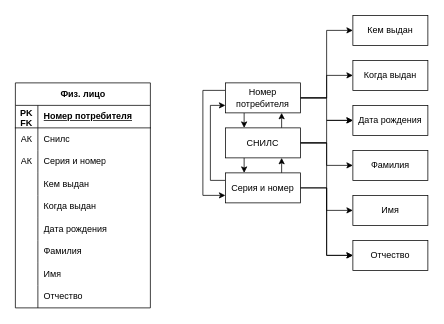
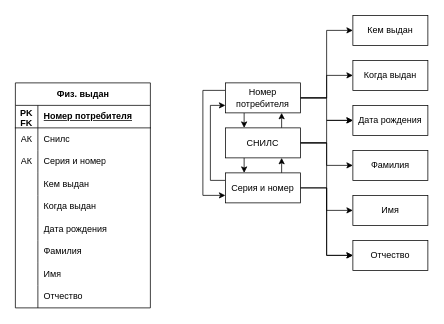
  <mxCell id="0" />
  <mxCell id="1" parent="0" />
- <mxCell id="2" value="Физ. лицо" style="shape=table;startSize=30;container=1;collapsible=1;childLayout=tableLayout;fixedRows=1;rowLines=0;fontStyle=1;align=center;resizeLast=1;html=1;" vertex="1" parent="1"><mxGeometry x="20" y="110" width="180" height="300" as="geometry" /></mxCell>
+ <mxCell id="2" value="Физ. выдан" style="shape=table;startSize=30;container=1;collapsible=1;childLayout=tableLayout;fixedRows=1;rowLines=0;fontStyle=1;align=center;resizeLast=1;html=1;" vertex="1" parent="1"><mxGeometry x="20" y="110" width="180" height="300" as="geometry" /></mxCell>
  <mxCell id="3" value="" style="shape=tableRow;horizontal=0;startSize=0;swimlaneHead=0;swimlaneBody=0;fillColor=none;collapsible=0;dropTarget=0;points=[[0,0.5],[1,0.5]];portConstraint=eastwest;top=0;left=0;right=0;bottom=1;" vertex="1" parent="2"><mxGeometry y="30" width="180" height="30" as="geometry" /></mxCell>
  <mxCell id="4" value="PK FK" style="shape=partialRectangle;connectable=0;fillColor=none;top=0;left=0;bottom=0;right=0;fontStyle=1;overflow=hidden;whiteSpace=wrap;html=1;" vertex="1" parent="3"><mxGeometry width="30" height="30" as="geometry"><mxRectangle width="30" height="30" as="alternateBounds" /></mxGeometry></mxCell>
  <mxCell id="5" value="Номер потребителя" style="shape=partialRectangle;connectable=0;fillColor=none;top=0;left=0;bottom=0;right=0;align=left;spacingLeft=6;fontStyle=5;overflow=hidden;whiteSpace=wrap;html=1;" vertex="1" parent="3"><mxGeometry x="30" width="150" height="30" as="geometry"><mxRectangle width="150" height="30" as="alternateBounds" /></mxGeometry></mxCell>
  <mxCell id="6" value="" style="shape=tableRow;horizontal=0;startSize=0;swimlaneHead=0;swimlaneBody=0;fillColor=none;collapsible=0;dropTarget=0;points=[[0,0.5],[1,0.5]];portConstraint=eastwest;top=0;left=0;right=0;bottom=0;" vertex="1" parent="2"><mxGeometry y="60" width="180" height="30" as="geometry" /></mxCell>
  <mxCell id="7" value="АК" style="shape=partialRectangle;connectable=0;fillColor=none;top=0;left=0;bottom=0;right=0;editable=1;overflow=hidden;whiteSpace=wrap;html=1;" vertex="1" parent="6"><mxGeometry width="30" height="30" as="geometry"><mxRectangle width="30" height="30" as="alternateBounds" /></mxGeometry></mxCell>
  <mxCell id="8" value="Снилс" style="shape=partialRectangle;connectable=0;fillColor=none;top=0;left=0;bottom=0;right=0;align=left;spacingLeft=6;overflow=hidden;whiteSpace=wrap;html=1;" vertex="1" parent="6"><mxGeometry x="30" width="150" height="30" as="geometry"><mxRectangle width="150" height="30" as="alternateBounds" /></mxGeometry></mxCell>
  <mxCell id="9" value="" style="shape=tableRow;horizontal=0;startSize=0;swimlaneHead=0;swimlaneBody=0;fillColor=none;collapsible=0;dropTarget=0;points=[[0,0.5],[1,0.5]];portConstraint=eastwest;top=0;left=0;right=0;bottom=0;" vertex="1" parent="2"><mxGeometry y="90" width="180" height="30" as="geometry" /></mxCell>
  <mxCell id="10" value="АК" style="shape=partialRectangle;connectable=0;fillColor=none;top=0;left=0;bottom=0;right=0;editable=1;overflow=hidden;whiteSpace=wrap;html=1;" vertex="1" parent="9"><mxGeometry width="30" height="30" as="geometry"><mxRectangle width="30" height="30" as="alternateBounds" /></mxGeometry></mxCell>
  <mxCell id="11" value="Серия и номер" style="shape=partialRectangle;connectable=0;fillColor=none;top=0;left=0;bottom=0;right=0;align=left;spacingLeft=6;overflow=hidden;whiteSpace=wrap;html=1;" vertex="1" parent="9"><mxGeometry x="30" width="150" height="30" as="geometry"><mxRectangle width="150" height="30" as="alternateBounds" /></mxGeometry></mxCell>
  <mxCell id="12" style="shape=tableRow;horizontal=0;startSize=0;swimlaneHead=0;swimlaneBody=0;fillColor=none;collapsible=0;dropTarget=0;points=[[0,0.5],[1,0.5]];portConstraint=eastwest;top=0;left=0;right=0;bottom=0;" vertex="1" parent="2"><mxGeometry y="120" width="180" height="30" as="geometry" /></mxCell>
  <mxCell id="13" style="shape=partialRectangle;connectable=0;fillColor=none;top=0;left=0;bottom=0;right=0;editable=1;overflow=hidden;whiteSpace=wrap;html=1;" vertex="1" parent="12"><mxGeometry width="30" height="30" as="geometry"><mxRectangle width="30" height="30" as="alternateBounds" /></mxGeometry></mxCell>
  <mxCell id="14" value="Кем выдан" style="shape=partialRectangle;connectable=0;fillColor=none;top=0;left=0;bottom=0;right=0;align=left;spacingLeft=6;overflow=hidden;whiteSpace=wrap;html=1;" vertex="1" parent="12"><mxGeometry x="30" width="150" height="30" as="geometry"><mxRectangle width="150" height="30" as="alternateBounds" /></mxGeometry></mxCell>
  <mxCell id="15" style="shape=tableRow;horizontal=0;startSize=0;swimlaneHead=0;swimlaneBody=0;fillColor=none;collapsible=0;dropTarget=0;points=[[0,0.5],[1,0.5]];portConstraint=eastwest;top=0;left=0;right=0;bottom=0;" vertex="1" parent="2"><mxGeometry y="150" width="180" height="30" as="geometry" /></mxCell>
  <mxCell id="16" style="shape=partialRectangle;connectable=0;fillColor=none;top=0;left=0;bottom=0;right=0;editable=1;overflow=hidden;whiteSpace=wrap;html=1;" vertex="1" parent="15"><mxGeometry width="30" height="30" as="geometry"><mxRectangle width="30" height="30" as="alternateBounds" /></mxGeometry></mxCell>
  <mxCell id="17" value="Когда выдан" style="shape=partialRectangle;connectable=0;fillColor=none;top=0;left=0;bottom=0;right=0;align=left;spacingLeft=6;overflow=hidden;whiteSpace=wrap;html=1;" vertex="1" parent="15"><mxGeometry x="30" width="150" height="30" as="geometry"><mxRectangle width="150" height="30" as="alternateBounds" /></mxGeometry></mxCell>
  <mxCell id="18" style="shape=tableRow;horizontal=0;startSize=0;swimlaneHead=0;swimlaneBody=0;fillColor=none;collapsible=0;dropTarget=0;points=[[0,0.5],[1,0.5]];portConstraint=eastwest;top=0;left=0;right=0;bottom=0;" vertex="1" parent="2"><mxGeometry y="180" width="180" height="30" as="geometry" /></mxCell>
  <mxCell id="19" style="shape=partialRectangle;connectable=0;fillColor=none;top=0;left=0;bottom=0;right=0;editable=1;overflow=hidden;whiteSpace=wrap;html=1;" vertex="1" parent="18"><mxGeometry width="30" height="30" as="geometry"><mxRectangle width="30" height="30" as="alternateBounds" /></mxGeometry></mxCell>
  <mxCell id="20" value="Дата рождения" style="shape=partialRectangle;connectable=0;fillColor=none;top=0;left=0;bottom=0;right=0;align=left;spacingLeft=6;overflow=hidden;whiteSpace=wrap;html=1;" vertex="1" parent="18"><mxGeometry x="30" width="150" height="30" as="geometry"><mxRectangle width="150" height="30" as="alternateBounds" /></mxGeometry></mxCell>
  <mxCell id="21" value="" style="shape=tableRow;horizontal=0;startSize=0;swimlaneHead=0;swimlaneBody=0;fillColor=none;collapsible=0;dropTarget=0;points=[[0,0.5],[1,0.5]];portConstraint=eastwest;top=0;left=0;right=0;bottom=0;" vertex="1" parent="2"><mxGeometry y="210" width="180" height="30" as="geometry" /></mxCell>
  <mxCell id="22" value="" style="shape=partialRectangle;connectable=0;fillColor=none;top=0;left=0;bottom=0;right=0;editable=1;overflow=hidden;whiteSpace=wrap;html=1;" vertex="1" parent="21"><mxGeometry width="30" height="30" as="geometry"><mxRectangle width="30" height="30" as="alternateBounds" /></mxGeometry></mxCell>
  <mxCell id="23" value="Фамилия" style="shape=partialRectangle;connectable=0;fillColor=none;top=0;left=0;bottom=0;right=0;align=left;spacingLeft=6;overflow=hidden;whiteSpace=wrap;html=1;" vertex="1" parent="21"><mxGeometry x="30" width="150" height="30" as="geometry"><mxRectangle width="150" height="30" as="alternateBounds" /></mxGeometry></mxCell>
  <mxCell id="24" style="shape=tableRow;horizontal=0;startSize=0;swimlaneHead=0;swimlaneBody=0;fillColor=none;collapsible=0;dropTarget=0;points=[[0,0.5],[1,0.5]];portConstraint=eastwest;top=0;left=0;right=0;bottom=0;" vertex="1" parent="2"><mxGeometry y="240" width="180" height="30" as="geometry" /></mxCell>
  <mxCell id="25" style="shape=partialRectangle;connectable=0;fillColor=none;top=0;left=0;bottom=0;right=0;editable=1;overflow=hidden;whiteSpace=wrap;html=1;" vertex="1" parent="24"><mxGeometry width="30" height="30" as="geometry"><mxRectangle width="30" height="30" as="alternateBounds" /></mxGeometry></mxCell>
  <mxCell id="26" value="Имя" style="shape=partialRectangle;connectable=0;fillColor=none;top=0;left=0;bottom=0;right=0;align=left;spacingLeft=6;overflow=hidden;whiteSpace=wrap;html=1;" vertex="1" parent="24"><mxGeometry x="30" width="150" height="30" as="geometry"><mxRectangle width="150" height="30" as="alternateBounds" /></mxGeometry></mxCell>
  <mxCell id="27" style="shape=tableRow;horizontal=0;startSize=0;swimlaneHead=0;swimlaneBody=0;fillColor=none;collapsible=0;dropTarget=0;points=[[0,0.5],[1,0.5]];portConstraint=eastwest;top=0;left=0;right=0;bottom=0;" vertex="1" parent="2"><mxGeometry y="270" width="180" height="30" as="geometry" /></mxCell>
  <mxCell id="28" style="shape=partialRectangle;connectable=0;fillColor=none;top=0;left=0;bottom=0;right=0;editable=1;overflow=hidden;whiteSpace=wrap;html=1;" vertex="1" parent="27"><mxGeometry width="30" height="30" as="geometry"><mxRectangle width="30" height="30" as="alternateBounds" /></mxGeometry></mxCell>
  <mxCell id="29" value="Отчество" style="shape=partialRectangle;connectable=0;fillColor=none;top=0;left=0;bottom=0;right=0;align=left;spacingLeft=6;overflow=hidden;whiteSpace=wrap;html=1;" vertex="1" parent="27"><mxGeometry x="30" width="150" height="30" as="geometry"><mxRectangle width="150" height="30" as="alternateBounds" /></mxGeometry></mxCell>
  <mxCell id="30" style="edgeStyle=orthogonalEdgeStyle;rounded=0;orthogonalLoop=1;jettySize=auto;html=1;exitX=0.75;exitY=0;exitDx=0;exitDy=0;entryX=0.75;entryY=1;entryDx=0;entryDy=0;" edge="1" parent="1" source="34" target="40"><mxGeometry relative="1" as="geometry" /></mxCell>
  <mxCell id="31" style="edgeStyle=orthogonalEdgeStyle;rounded=0;orthogonalLoop=1;jettySize=auto;html=1;exitX=0;exitY=0.25;exitDx=0;exitDy=0;entryX=0;entryY=0.75;entryDx=0;entryDy=0;" edge="1" parent="1" source="34" target="46"><mxGeometry relative="1" as="geometry" /></mxCell>
  <mxCell id="32" style="edgeStyle=orthogonalEdgeStyle;rounded=0;orthogonalLoop=1;jettySize=auto;html=1;entryX=0;entryY=0.5;entryDx=0;entryDy=0;" edge="1" parent="1" source="34" target="51"><mxGeometry relative="1" as="geometry" /></mxCell>
  <mxCell id="33" style="edgeStyle=orthogonalEdgeStyle;rounded=0;orthogonalLoop=1;jettySize=auto;html=1;entryX=0;entryY=0.5;entryDx=0;entryDy=0;" edge="1" parent="1" source="34" target="52"><mxGeometry relative="1" as="geometry" /></mxCell>
  <mxCell id="34" value="Серия и номер" style="whiteSpace=wrap;html=1;align=center;" vertex="1" parent="1"><mxGeometry x="300" y="230" width="100" height="40" as="geometry" /></mxCell>
  <mxCell id="35" style="edgeStyle=orthogonalEdgeStyle;rounded=0;orthogonalLoop=1;jettySize=auto;html=1;exitX=0.25;exitY=1;exitDx=0;exitDy=0;entryX=0.25;entryY=0;entryDx=0;entryDy=0;" edge="1" parent="1" source="40" target="34"><mxGeometry relative="1" as="geometry" /></mxCell>
  <mxCell id="36" style="edgeStyle=orthogonalEdgeStyle;rounded=0;orthogonalLoop=1;jettySize=auto;html=1;exitX=0.75;exitY=0;exitDx=0;exitDy=0;entryX=0.75;entryY=1;entryDx=0;entryDy=0;" edge="1" parent="1" source="40" target="46"><mxGeometry relative="1" as="geometry" /></mxCell>
  <mxCell id="37" style="edgeStyle=orthogonalEdgeStyle;rounded=0;orthogonalLoop=1;jettySize=auto;html=1;entryX=0;entryY=0.5;entryDx=0;entryDy=0;" edge="1" parent="1" source="40" target="50"><mxGeometry relative="1" as="geometry" /></mxCell>
  <mxCell id="38" style="edgeStyle=orthogonalEdgeStyle;rounded=0;orthogonalLoop=1;jettySize=auto;html=1;entryX=0;entryY=0.5;entryDx=0;entryDy=0;" edge="1" parent="1" source="40" target="49"><mxGeometry relative="1" as="geometry" /></mxCell>
  <mxCell id="39" style="edgeStyle=orthogonalEdgeStyle;rounded=0;orthogonalLoop=1;jettySize=auto;html=1;entryX=0;entryY=0.5;entryDx=0;entryDy=0;" edge="1" parent="1" source="40" target="52"><mxGeometry relative="1" as="geometry" /></mxCell>
  <mxCell id="40" value="СНИЛС" style="whiteSpace=wrap;html=1;align=center;" vertex="1" parent="1"><mxGeometry x="300" y="170" width="100" height="40" as="geometry" /></mxCell>
  <mxCell id="41" style="edgeStyle=orthogonalEdgeStyle;rounded=0;orthogonalLoop=1;jettySize=auto;html=1;exitX=0.25;exitY=1;exitDx=0;exitDy=0;entryX=0.25;entryY=0;entryDx=0;entryDy=0;" edge="1" parent="1" source="46" target="40"><mxGeometry relative="1" as="geometry" /></mxCell>
  <mxCell id="42" style="edgeStyle=orthogonalEdgeStyle;rounded=0;orthogonalLoop=1;jettySize=auto;html=1;exitX=0;exitY=0.25;exitDx=0;exitDy=0;entryX=0;entryY=0.75;entryDx=0;entryDy=0;" edge="1" parent="1" source="46" target="34"><mxGeometry relative="1" as="geometry"><Array as="points"><mxPoint x="270" y="120" /><mxPoint x="270" y="260" /></Array></mxGeometry></mxCell>
  <mxCell id="43" style="edgeStyle=orthogonalEdgeStyle;rounded=0;orthogonalLoop=1;jettySize=auto;html=1;entryX=0;entryY=0.5;entryDx=0;entryDy=0;" edge="1" parent="1" source="46" target="47"><mxGeometry relative="1" as="geometry" /></mxCell>
  <mxCell id="44" style="edgeStyle=orthogonalEdgeStyle;rounded=0;orthogonalLoop=1;jettySize=auto;html=1;entryX=0;entryY=0.5;entryDx=0;entryDy=0;" edge="1" parent="1" source="46" target="48"><mxGeometry relative="1" as="geometry" /></mxCell>
  <mxCell id="45" style="edgeStyle=orthogonalEdgeStyle;rounded=0;orthogonalLoop=1;jettySize=auto;html=1;entryX=0;entryY=0.5;entryDx=0;entryDy=0;" edge="1" parent="1" source="46" target="49"><mxGeometry relative="1" as="geometry" /></mxCell>
  <mxCell id="46" value="Номер потребителя" style="whiteSpace=wrap;html=1;align=center;" vertex="1" parent="1"><mxGeometry x="300" y="110" width="100" height="40" as="geometry" /></mxCell>
  <mxCell id="47" value="Кем выдан" style="whiteSpace=wrap;html=1;align=center;" vertex="1" parent="1"><mxGeometry x="470" y="20" width="100" height="40" as="geometry" /></mxCell>
  <mxCell id="48" value="Когда выдан" style="whiteSpace=wrap;html=1;align=center;" vertex="1" parent="1"><mxGeometry x="470" y="80" width="100" height="40" as="geometry" /></mxCell>
  <mxCell id="49" value="Дата рождения" style="whiteSpace=wrap;html=1;align=center;" vertex="1" parent="1"><mxGeometry x="470" y="140" width="100" height="40" as="geometry" /></mxCell>
  <mxCell id="50" value="Фамилия" style="whiteSpace=wrap;html=1;align=center;" vertex="1" parent="1"><mxGeometry x="470" y="200" width="100" height="40" as="geometry" /></mxCell>
  <mxCell id="51" value="Имя" style="whiteSpace=wrap;html=1;align=center;" vertex="1" parent="1"><mxGeometry x="470" y="260" width="100" height="40" as="geometry" /></mxCell>
  <mxCell id="52" value="Отчество" style="whiteSpace=wrap;html=1;align=center;" vertex="1" parent="1"><mxGeometry x="470" y="320" width="100" height="40" as="geometry" /></mxCell>
